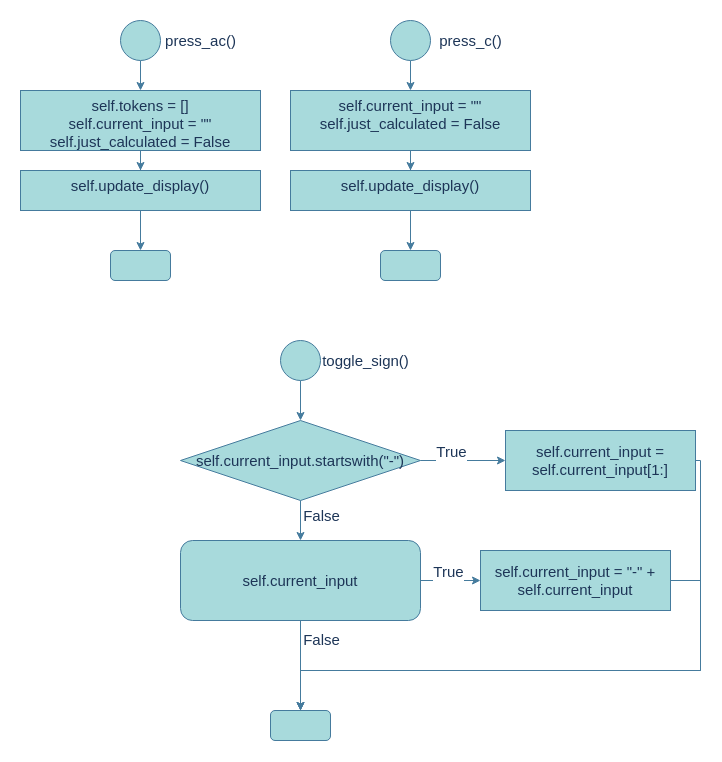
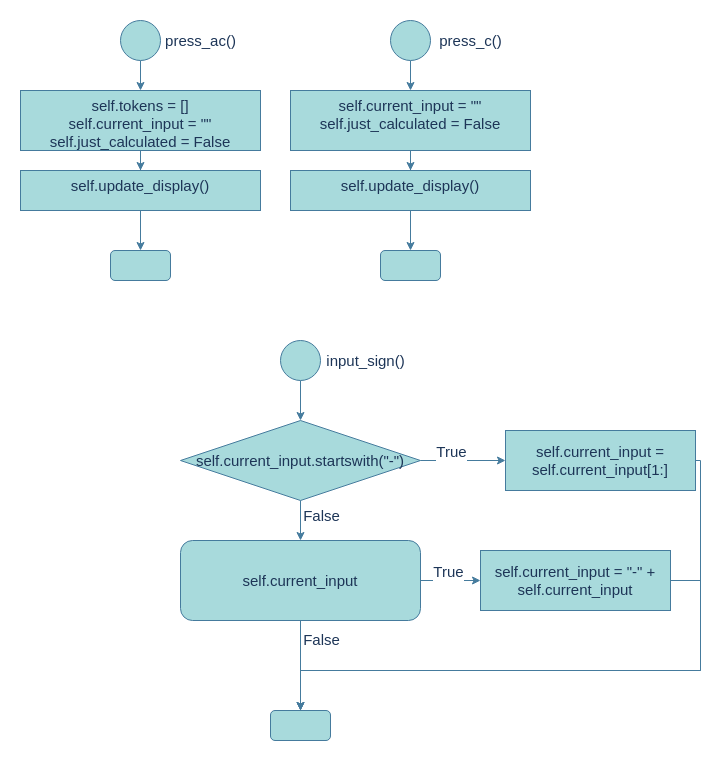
  <mxCell id="0" />
  <mxCell id="1" parent="0" />
  <mxCell id="2" value="" style="edgeStyle=orthogonalEdgeStyle;rounded=0;orthogonalLoop=1;jettySize=auto;html=1;strokeColor=#457B9D;fontColor=#1D3557;fillColor=#A8DADC;fontSize=15;" edge="1" parent="1" source="3" target="6"><mxGeometry relative="1" as="geometry" /></mxCell>
  <mxCell id="3" value="" style="verticalLabelPosition=bottom;verticalAlign=top;html=1;shape=mxgraph.flowchart.on-page_reference;strokeColor=#457B9D;fontColor=#1D3557;fillColor=#A8DADC;fontSize=15;" vertex="1" parent="1"><mxGeometry x="120" y="20" width="40" height="40" as="geometry" /></mxCell>
  <mxCell id="4" value="press_ac()" style="text;html=1;align=center;verticalAlign=middle;resizable=0;points=[];autosize=1;strokeColor=none;fillColor=none;fontColor=#1D3557;fontSize=15;" vertex="1" parent="1"><mxGeometry x="155" y="25" width="90" height="30" as="geometry" /></mxCell>
  <mxCell id="5" value="" style="edgeStyle=orthogonalEdgeStyle;rounded=0;orthogonalLoop=1;jettySize=auto;html=1;strokeColor=#457B9D;fontColor=#1D3557;fillColor=#A8DADC;fontSize=15;" edge="1" parent="1" source="6" target="8"><mxGeometry relative="1" as="geometry" /></mxCell>
  <mxCell id="6" value="self.tokens = []&lt;div&gt;self.current_input = &quot;&quot;&lt;/div&gt;&lt;div&gt;self.just_calculated = False&lt;/div&gt;" style="whiteSpace=wrap;html=1;verticalAlign=top;fillColor=#A8DADC;strokeColor=#457B9D;fontColor=#1D3557;fontSize=15;" vertex="1" parent="1"><mxGeometry x="20" y="90" width="240" height="60" as="geometry" /></mxCell>
  <mxCell id="7" value="" style="edgeStyle=orthogonalEdgeStyle;rounded=0;orthogonalLoop=1;jettySize=auto;html=1;strokeColor=#457B9D;fontColor=#1D3557;fillColor=#A8DADC;fontSize=15;" edge="1" parent="1" source="8" target="9"><mxGeometry relative="1" as="geometry" /></mxCell>
  <mxCell id="8" value="self.update_display()" style="whiteSpace=wrap;html=1;verticalAlign=top;fillColor=#A8DADC;strokeColor=#457B9D;fontColor=#1D3557;fontSize=15;" vertex="1" parent="1"><mxGeometry x="20" y="170" width="240" height="40" as="geometry" /></mxCell>
  <mxCell id="9" value="" style="rounded=1;whiteSpace=wrap;html=1;verticalAlign=top;fillColor=#A8DADC;strokeColor=#457B9D;fontColor=#1D3557;fontSize=15;" vertex="1" parent="1"><mxGeometry x="110" y="250" width="60" height="30" as="geometry" /></mxCell>
  <mxCell id="10" value="" style="edgeStyle=orthogonalEdgeStyle;rounded=0;orthogonalLoop=1;jettySize=auto;html=1;strokeColor=#457B9D;fontColor=#1D3557;fillColor=#A8DADC;fontSize=15;" edge="1" source="11" target="14" parent="1"><mxGeometry relative="1" as="geometry" /></mxCell>
  <mxCell id="11" value="" style="verticalLabelPosition=bottom;verticalAlign=top;html=1;shape=mxgraph.flowchart.on-page_reference;strokeColor=#457B9D;fontColor=#1D3557;fillColor=#A8DADC;fontSize=15;" vertex="1" parent="1"><mxGeometry x="390" y="20" width="40" height="40" as="geometry" /></mxCell>
  <mxCell id="12" value="press_c()" style="text;html=1;align=center;verticalAlign=middle;resizable=0;points=[];autosize=1;strokeColor=none;fillColor=none;fontColor=#1D3557;fontSize=15;" vertex="1" parent="1"><mxGeometry x="425" y="25" width="90" height="30" as="geometry" /></mxCell>
  <mxCell id="13" value="" style="edgeStyle=orthogonalEdgeStyle;rounded=0;orthogonalLoop=1;jettySize=auto;html=1;strokeColor=#457B9D;fontColor=#1D3557;fillColor=#A8DADC;fontSize=15;" edge="1" source="14" target="16" parent="1"><mxGeometry relative="1" as="geometry" /></mxCell>
  <mxCell id="14" value="&lt;div&gt;self.current_input = &quot;&quot;&lt;/div&gt;&lt;div&gt;self.just_calculated = False&lt;/div&gt;" style="whiteSpace=wrap;html=1;verticalAlign=top;fillColor=#A8DADC;strokeColor=#457B9D;fontColor=#1D3557;fontSize=15;" vertex="1" parent="1"><mxGeometry x="290" y="90" width="240" height="60" as="geometry" /></mxCell>
  <mxCell id="15" value="" style="edgeStyle=orthogonalEdgeStyle;rounded=0;orthogonalLoop=1;jettySize=auto;html=1;strokeColor=#457B9D;fontColor=#1D3557;fillColor=#A8DADC;fontSize=15;" edge="1" source="16" target="17" parent="1"><mxGeometry relative="1" as="geometry" /></mxCell>
  <mxCell id="16" value="self.update_display()" style="whiteSpace=wrap;html=1;verticalAlign=top;fillColor=#A8DADC;strokeColor=#457B9D;fontColor=#1D3557;fontSize=15;" vertex="1" parent="1"><mxGeometry x="290" y="170" width="240" height="40" as="geometry" /></mxCell>
  <mxCell id="17" value="" style="rounded=1;whiteSpace=wrap;html=1;verticalAlign=top;fillColor=#A8DADC;strokeColor=#457B9D;fontColor=#1D3557;fontSize=15;" vertex="1" parent="1"><mxGeometry x="380" y="250" width="60" height="30" as="geometry" /></mxCell>
  <mxCell id="18" value="" style="edgeStyle=orthogonalEdgeStyle;rounded=0;orthogonalLoop=1;jettySize=auto;html=1;strokeColor=#457B9D;fontColor=#1D3557;fillColor=#A8DADC;fontSize=15;" edge="1" parent="1" source="19" target="25"><mxGeometry relative="1" as="geometry" /></mxCell>
  <mxCell id="19" value="" style="ellipse;whiteSpace=wrap;html=1;strokeColor=#457B9D;fontColor=#1D3557;fillColor=#A8DADC;fontSize=15;" vertex="1" parent="1"><mxGeometry x="280" y="340" width="40" height="40" as="geometry" /></mxCell>
- <mxCell id="20" value="toggle_sign()" style="text;html=1;align=center;verticalAlign=middle;resizable=0;points=[];autosize=1;strokeColor=none;fillColor=none;fontColor=#1D3557;fontSize=15;" vertex="1" parent="1"><mxGeometry x="310" y="345" width="110" height="30" as="geometry" /></mxCell>
+ <mxCell id="20" value="input_sign()" style="text;html=1;align=center;verticalAlign=middle;resizable=0;points=[];autosize=1;strokeColor=none;fillColor=none;fontColor=#1D3557;fontSize=15;" vertex="1" parent="1"><mxGeometry x="310" y="345" width="110" height="30" as="geometry" /></mxCell>
  <mxCell id="21" value="" style="edgeStyle=orthogonalEdgeStyle;rounded=0;orthogonalLoop=1;jettySize=auto;html=1;strokeColor=#457B9D;fontColor=#1D3557;fillColor=#A8DADC;fontSize=15;" edge="1" parent="1" source="25" target="27"><mxGeometry relative="1" as="geometry" /></mxCell>
  <mxCell id="22" value="True" style="edgeLabel;html=1;align=center;verticalAlign=middle;resizable=0;points=[];strokeColor=#457B9D;fontColor=#1D3557;fillColor=#A8DADC;fontSize=15;" vertex="1" connectable="0" parent="21"><mxGeometry x="-0.25" y="2" relative="1" as="geometry"><mxPoint x="-2" y="-8" as="offset" /></mxGeometry></mxCell>
  <mxCell id="23" value="" style="edgeStyle=orthogonalEdgeStyle;rounded=0;orthogonalLoop=1;jettySize=auto;html=1;strokeColor=#457B9D;fontColor=#1D3557;fillColor=#A8DADC;fontSize=15;" edge="1" parent="1" source="25" target="32"><mxGeometry relative="1" as="geometry" /></mxCell>
  <mxCell id="24" value="False" style="edgeLabel;html=1;align=center;verticalAlign=middle;resizable=0;points=[];strokeColor=#457B9D;fontColor=#1D3557;fillColor=#A8DADC;fontSize=15;" vertex="1" connectable="0" parent="23"><mxGeometry x="-0.317" y="1" relative="1" as="geometry"><mxPoint x="19" as="offset" /></mxGeometry></mxCell>
  <mxCell id="25" value="self.current_input.startswith(&quot;-&quot;)" style="rhombus;whiteSpace=wrap;html=1;fillColor=#A8DADC;strokeColor=#457B9D;fontColor=#1D3557;fontSize=15;" vertex="1" parent="1"><mxGeometry x="180" y="420" width="240" height="80" as="geometry" /></mxCell>
  <mxCell id="26" style="edgeStyle=orthogonalEdgeStyle;rounded=0;orthogonalLoop=1;jettySize=auto;html=1;entryX=0.5;entryY=0;entryDx=0;entryDy=0;strokeColor=#457B9D;fontColor=#1D3557;fillColor=#A8DADC;fontSize=15;" edge="1" parent="1" source="27" target="35"><mxGeometry relative="1" as="geometry"><Array as="points"><mxPoint x="700" y="460" /><mxPoint x="700" y="670" /><mxPoint x="300" y="670" /></Array></mxGeometry></mxCell>
  <mxCell id="27" value="self.current_input = self.current_input[1:]" style="whiteSpace=wrap;html=1;fillColor=#A8DADC;strokeColor=#457B9D;fontColor=#1D3557;fontSize=15;" vertex="1" parent="1"><mxGeometry x="505" y="430" width="190" height="60" as="geometry" /></mxCell>
  <mxCell id="28" value="" style="edgeStyle=orthogonalEdgeStyle;rounded=0;orthogonalLoop=1;jettySize=auto;html=1;strokeColor=#457B9D;fontColor=#1D3557;fillColor=#A8DADC;fontSize=15;" edge="1" parent="1" source="32" target="34"><mxGeometry relative="1" as="geometry" /></mxCell>
  <mxCell id="29" value="True" style="edgeLabel;html=1;align=center;verticalAlign=middle;resizable=0;points=[];strokeColor=#457B9D;fontColor=#1D3557;fillColor=#A8DADC;fontSize=15;" vertex="1" connectable="0" parent="28"><mxGeometry x="-0.111" y="-1" relative="1" as="geometry"><mxPoint y="-11" as="offset" /></mxGeometry></mxCell>
  <mxCell id="30" value="" style="edgeStyle=orthogonalEdgeStyle;rounded=0;orthogonalLoop=1;jettySize=auto;html=1;strokeColor=#457B9D;fontColor=#1D3557;fillColor=#A8DADC;fontSize=15;" edge="1" parent="1" source="32" target="35"><mxGeometry relative="1" as="geometry" /></mxCell>
  <mxCell id="31" value="False" style="edgeLabel;html=1;align=center;verticalAlign=middle;resizable=0;points=[];strokeColor=#457B9D;fontColor=#1D3557;fillColor=#A8DADC;fontSize=15;" vertex="1" connectable="0" parent="30"><mxGeometry x="-0.604" y="-2" relative="1" as="geometry"><mxPoint x="22" as="offset" /></mxGeometry></mxCell>
  <mxCell id="32" value="self.current_input" style="whiteSpace=wrap;html=1;fillColor=#A8DADC;strokeColor=#457B9D;fontColor=#1D3557;fontSize=15;rounded=1;" vertex="1" parent="1"><mxGeometry x="180" y="540" width="240" height="80" as="geometry" /></mxCell>
  <mxCell id="33" style="edgeStyle=orthogonalEdgeStyle;rounded=0;orthogonalLoop=1;jettySize=auto;html=1;entryX=0.5;entryY=0;entryDx=0;entryDy=0;strokeColor=#457B9D;fontColor=#1D3557;fillColor=#A8DADC;fontSize=15;" edge="1" parent="1" source="34" target="35"><mxGeometry relative="1" as="geometry"><Array as="points"><mxPoint x="700" y="580" /><mxPoint x="700" y="670" /><mxPoint x="300" y="670" /></Array></mxGeometry></mxCell>
  <mxCell id="34" value="self.current_input = &quot;-&quot; + self.current_input" style="whiteSpace=wrap;html=1;fillColor=#A8DADC;strokeColor=#457B9D;fontColor=#1D3557;fontSize=15;" vertex="1" parent="1"><mxGeometry x="480" y="550" width="190" height="60" as="geometry" /></mxCell>
  <mxCell id="35" value="" style="rounded=1;whiteSpace=wrap;html=1;fillColor=#A8DADC;strokeColor=#457B9D;fontColor=#1D3557;fontSize=15;" vertex="1" parent="1"><mxGeometry x="270" y="710" width="60" height="30" as="geometry" /></mxCell>
